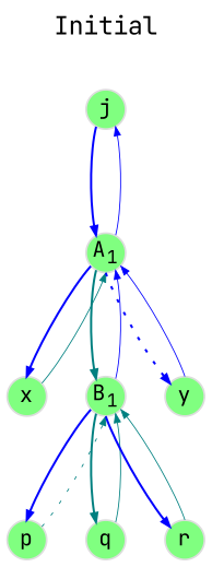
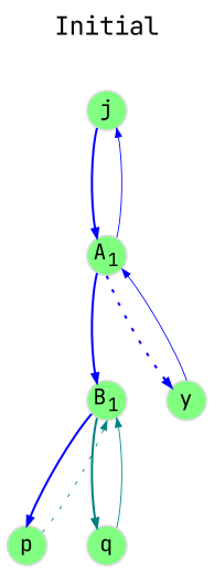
  digraph {
    bgcolor=white
    color=white
    label=Initial
    labelloc=t
    nodesep=0.3
    rankdir=TB
    ranksep=0.8
    fontname="JetBrains Mono"
    node [color="#DDDDDD" fillcolor="#80ff80" fixedsize=true fontsize=12 penwidth=1.0 style=filled fontname="JetBrains Mono"]
    edge [arrowsize=0.5 color=blue penwidth=1.2 style=solid fontname="JetBrains Mono"]
    n1 [height=0.3 label=<j> width=0.3]
    n2 [height=0.3 label=<A<SUB>1</SUB>> width=0.3]
-   n3 [height=0.3 label=<x> width=0.3]
    n4 [height=0.3 label=<B<SUB>1</SUB>> width=0.3]
    n5 [height=0.3 label=<y> width=0.3]
    n6 [height=0.3 label=<p> width=0.3]
    n7 [height=0.3 label=<q> width=0.3]
-   n8 [height=0.3 label=<r> width=0.3]
    n1 -> n2 [style=bold]
    n1 -> n2 [dir=back penwidth=0.5 style=bold]
-   n2 -> n3 [style=bold]
-   n2 -> n3 [color=teal dir=back penwidth=0.5]
-   n2 -> n4 [color=teal]
-   n2 -> n4 [dir=back penwidth=0.5 style=bold]
+   n2 -> n4
    n2 -> n5 [style=dotted]
    n2 -> n5 [dir=back penwidth=0.5 style=bold]
    n4 -> n6
    n4 -> n6 [color=teal dir=back penwidth=0.5 style=dotted]
    n4 -> n7 [color=teal]
    n4 -> n7 [color=teal dir=back penwidth=0.5]
-   n4 -> n8
-   n4 -> n8 [color=teal dir=back penwidth=0.5]
  }
